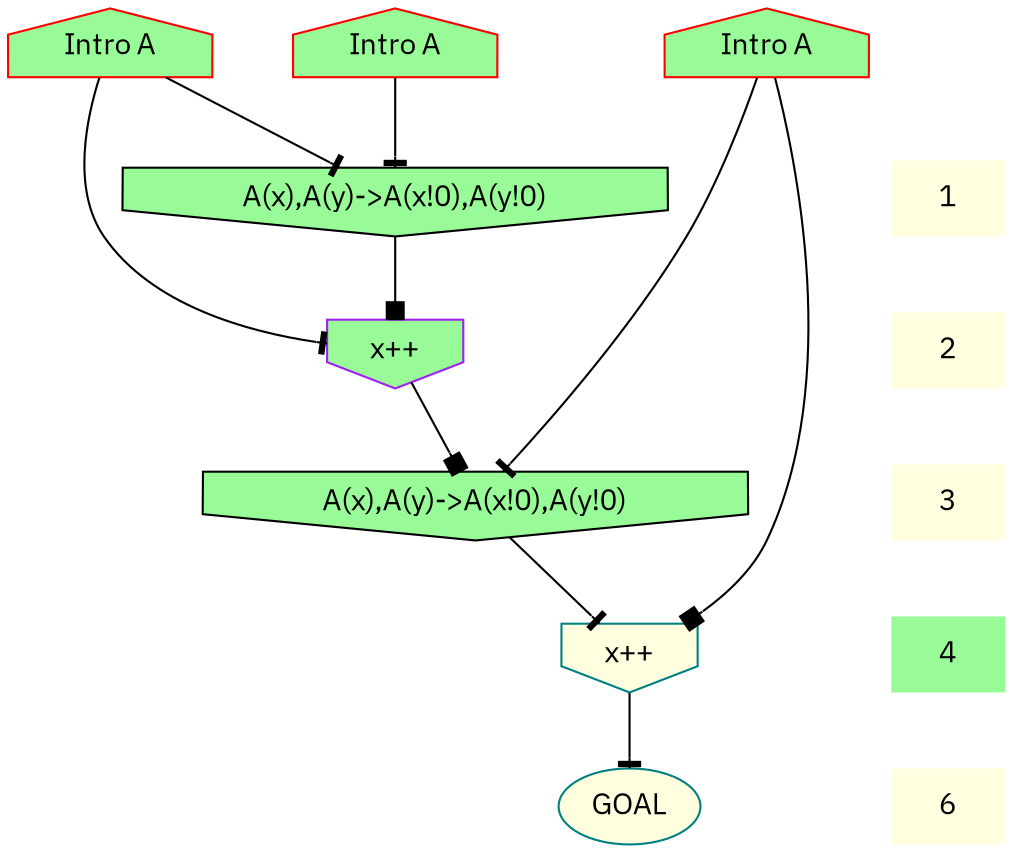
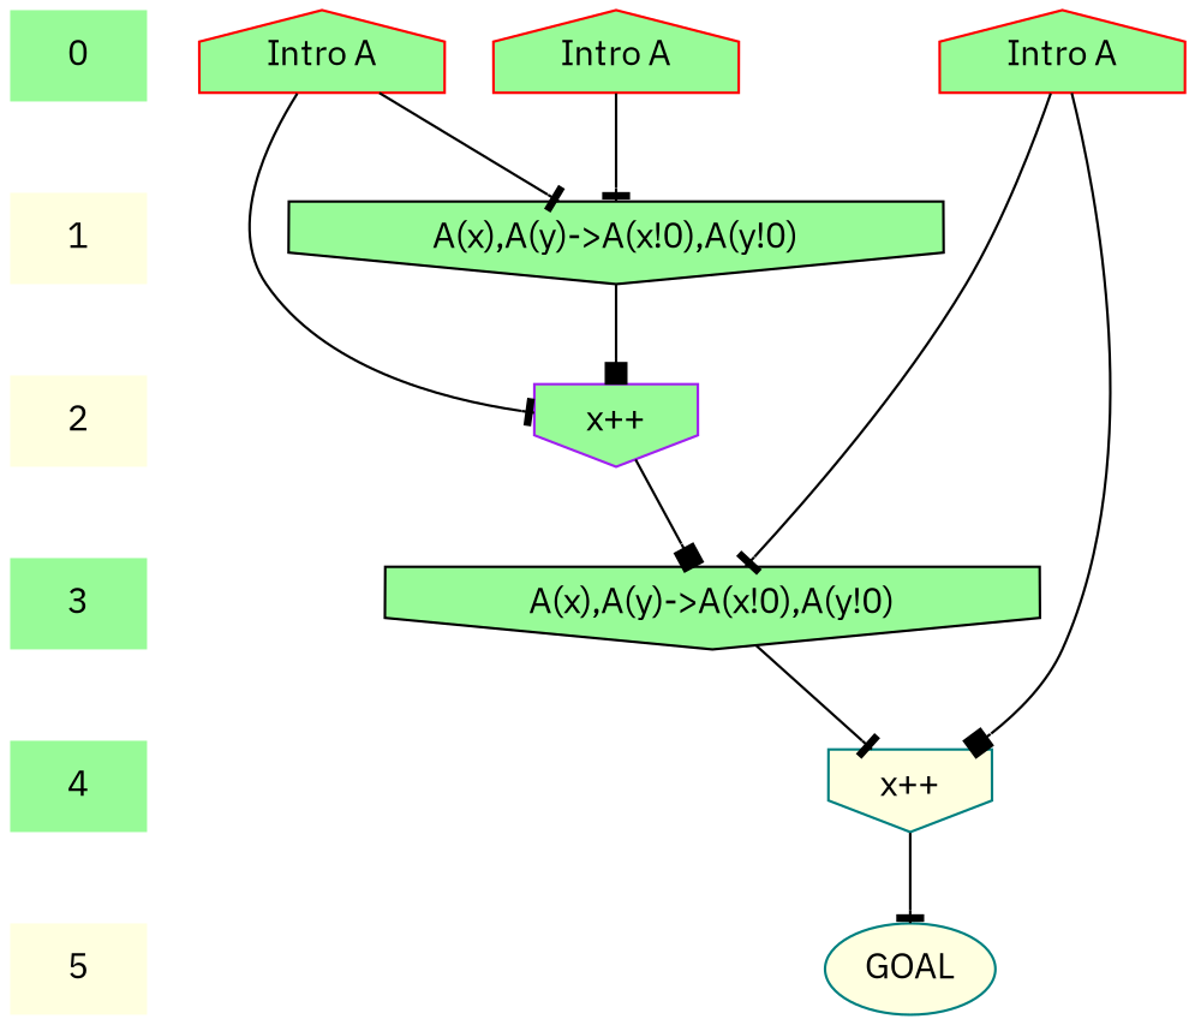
  digraph {
    fontname="IBM Plex Sans"
    ranksep=.5
    node [color=red fillcolor=palegreen fontname="IBM Plex Sans" shape=plaintext style=filled]
    edge [fontname="IBM Plex Sans" arrowhead=tee]
+   0 [color=black]
    n2 [label="Intro A" shape=house]
    n3 [label="Intro A" shape=house]
    n4 [label="Intro A" shape=house]
    1 [color=teal fillcolor=lightyellow]
    n6 [color=black label="A(x),A(y)->A(x!0),A(y!0)" shape=invhouse]
    2 [fillcolor=lightyellow]
    n8 [color=purple label="x++" shape=invhouse]
-   3 [fillcolor=lightyellow]
+   3
    n10 [color=black label="A(x),A(y)->A(x!0),A(y!0)" shape=invhouse]
    4
    n12 [color=teal fillcolor=lightyellow label="x++" shape=invhouse]
-   5 [color=teal fillcolor=lightyellow label=6]
+   5 [color=teal fillcolor=lightyellow]
    n14 [color=teal fillcolor=lightyellow label=GOAL shape=""]
    subgraph sub_1 {
      rank=same
+     0
      n2
      n3
      n4
    }
    subgraph sub_2 {
      rank=same
      1
      n6
    }
    subgraph sub_3 {
      rank=same
      2
      n8
    }
    subgraph sub_4 {
      rank=same
      3
      n10
    }
    subgraph sub_5 {
      rank=same
      4
      n12
    }
    subgraph sub_6 {
      rank=same
      5
      n14
    }
+   0 -> 1 [style=invis arrowhead=""]
    n2 -> n6
    n2 -> n8
    n3 -> n10
    n3 -> n12 [arrowhead=box]
    n4 -> n6
    1 -> 2 [style=invis arrowhead=""]
    n6 -> n8 [arrowhead=box]
    2 -> 3 [style=invis arrowhead=""]
    n8 -> n10 [arrowhead=box]
    3 -> 4 [style=invis arrowhead=""]
    n10 -> n12
    4 -> 5 [style=invis arrowhead=""]
    n12 -> n14
  }
